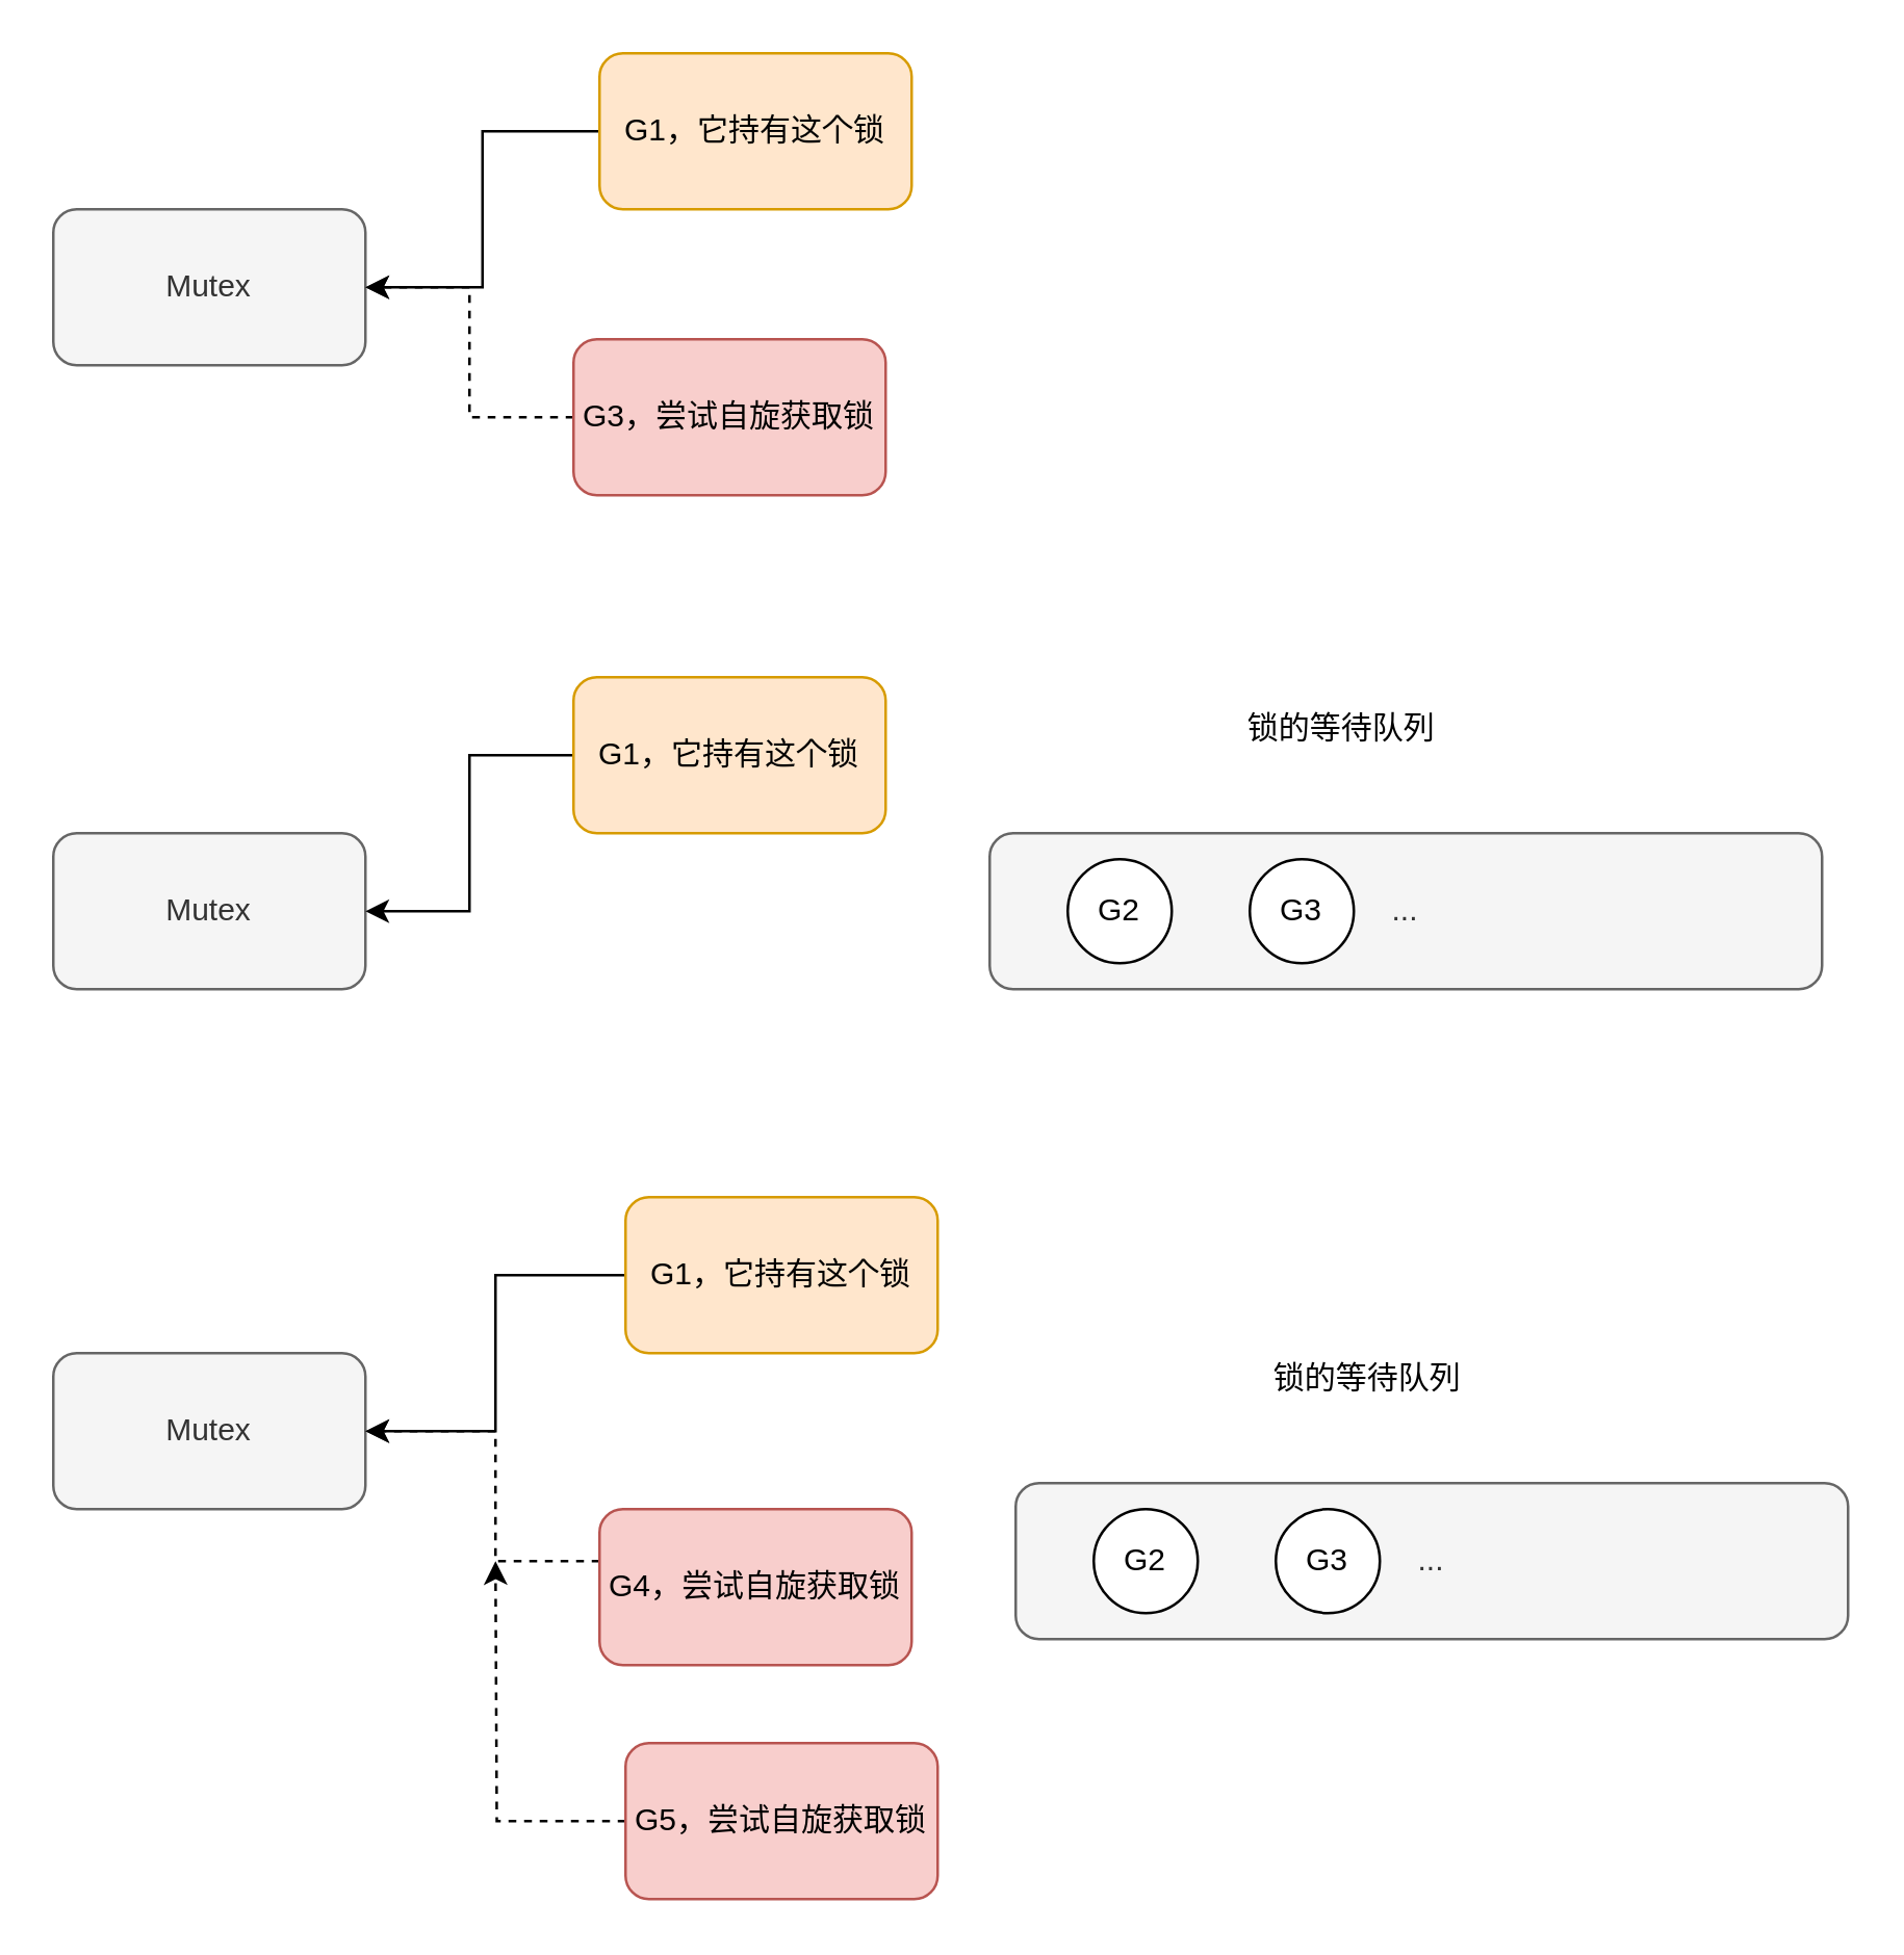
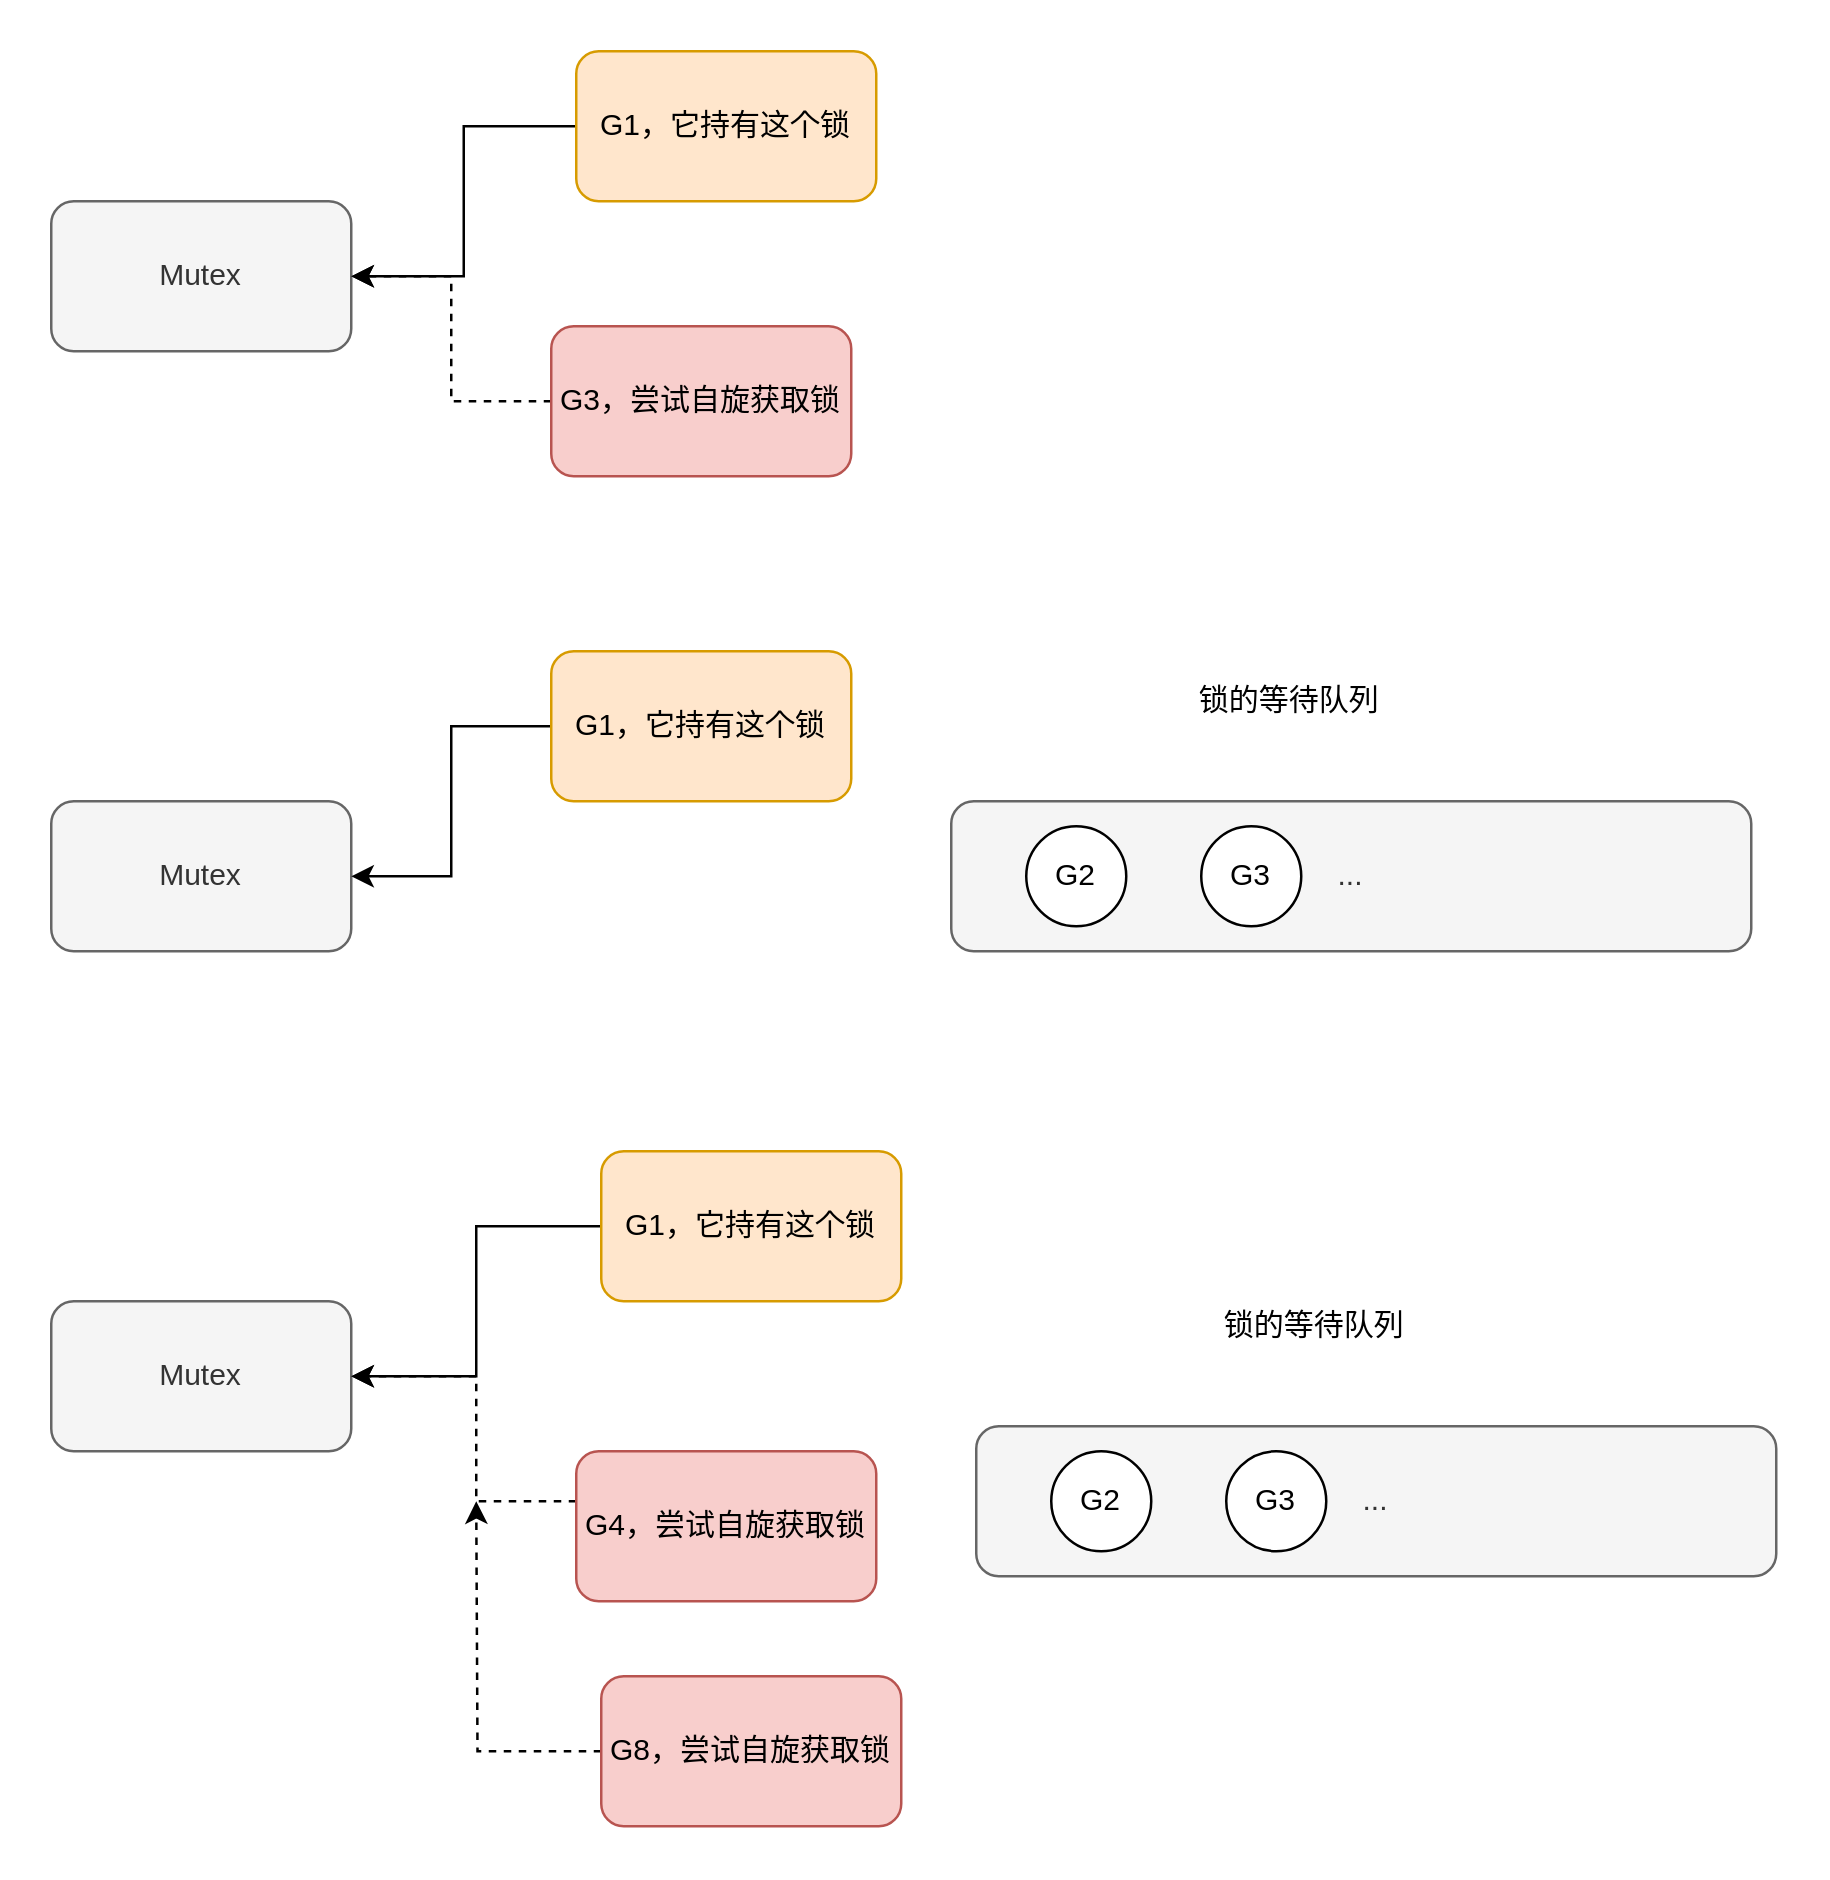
  <mxCell id="0" />
  <mxCell id="1" parent="0" />
  <mxCell id="2" value="Mutex" style="rounded=1;whiteSpace=wrap;html=1;fillColor=#f5f5f5;fontColor=#333333;strokeColor=#666666;" vertex="1" parent="1"><mxGeometry x="20" y="80" width="120" height="60" as="geometry" /></mxCell>
  <mxCell id="3" value="" style="edgeStyle=orthogonalEdgeStyle;rounded=0;orthogonalLoop=1;jettySize=auto;html=1;" edge="1" parent="1" source="4" target="2"><mxGeometry relative="1" as="geometry" /></mxCell>
  <mxCell id="4" value="G1，它持有这个锁" style="rounded=1;whiteSpace=wrap;html=1;fillColor=#ffe6cc;strokeColor=#d79b00;" vertex="1" parent="1"><mxGeometry x="230" y="20" width="120" height="60" as="geometry" /></mxCell>
  <mxCell id="5" value="" style="edgeStyle=orthogonalEdgeStyle;rounded=0;orthogonalLoop=1;jettySize=auto;html=1;dashed=1;" edge="1" parent="1" source="6" target="2"><mxGeometry relative="1" as="geometry"><Array as="points"><mxPoint x="180" y="160" /><mxPoint x="180" y="110" /></Array></mxGeometry></mxCell>
  <mxCell id="6" value="G3，尝试自旋获取锁" style="rounded=1;whiteSpace=wrap;html=1;fillColor=#f8cecc;strokeColor=#b85450;" vertex="1" parent="1"><mxGeometry x="220" y="130" width="120" height="60" as="geometry" /></mxCell>
  <mxCell id="7" value="Mutex" style="rounded=1;whiteSpace=wrap;html=1;fillColor=#f5f5f5;fontColor=#333333;strokeColor=#666666;" vertex="1" parent="1"><mxGeometry x="20" y="320" width="120" height="60" as="geometry" /></mxCell>
  <mxCell id="8" value="" style="edgeStyle=orthogonalEdgeStyle;rounded=0;orthogonalLoop=1;jettySize=auto;html=1;" edge="1" parent="1" source="9" target="7"><mxGeometry relative="1" as="geometry" /></mxCell>
  <mxCell id="9" value="G1，它持有这个锁" style="rounded=1;whiteSpace=wrap;html=1;fillColor=#ffe6cc;strokeColor=#d79b00;" vertex="1" parent="1"><mxGeometry x="220" y="260" width="120" height="60" as="geometry" /></mxCell>
  <mxCell id="10" value="..." style="rounded=1;whiteSpace=wrap;html=1;fillColor=#f5f5f5;fontColor=#333333;strokeColor=#666666;" vertex="1" parent="1"><mxGeometry x="380" y="320" width="320" height="60" as="geometry" /></mxCell>
  <mxCell id="11" value="G2" style="ellipse;whiteSpace=wrap;html=1;aspect=fixed;" vertex="1" parent="1"><mxGeometry x="410" y="330" width="40" height="40" as="geometry" /></mxCell>
  <mxCell id="12" value="G3" style="ellipse;whiteSpace=wrap;html=1;aspect=fixed;" vertex="1" parent="1"><mxGeometry x="480" y="330" width="40" height="40" as="geometry" /></mxCell>
  <mxCell id="13" value="锁的等待队列" style="text;html=1;align=center;verticalAlign=middle;resizable=0;points=[];autosize=1;strokeColor=none;fillColor=none;" vertex="1" parent="1"><mxGeometry x="470" y="270" width="90" height="20" as="geometry" /></mxCell>
  <mxCell id="14" value="..." style="rounded=1;whiteSpace=wrap;html=1;fillColor=#f5f5f5;fontColor=#333333;strokeColor=#666666;" vertex="1" parent="1"><mxGeometry x="390" y="570" width="320" height="60" as="geometry" /></mxCell>
  <mxCell id="15" value="G2" style="ellipse;whiteSpace=wrap;html=1;aspect=fixed;" vertex="1" parent="1"><mxGeometry x="420" y="580" width="40" height="40" as="geometry" /></mxCell>
  <mxCell id="16" value="G3" style="ellipse;whiteSpace=wrap;html=1;aspect=fixed;" vertex="1" parent="1"><mxGeometry x="490" y="580" width="40" height="40" as="geometry" /></mxCell>
  <mxCell id="17" value="锁的等待队列" style="text;html=1;align=center;verticalAlign=middle;resizable=0;points=[];autosize=1;strokeColor=none;fillColor=none;" vertex="1" parent="1"><mxGeometry x="480" y="520" width="90" height="20" as="geometry" /></mxCell>
  <mxCell id="18" value="Mutex" style="rounded=1;whiteSpace=wrap;html=1;fillColor=#f5f5f5;fontColor=#333333;strokeColor=#666666;" vertex="1" parent="1"><mxGeometry x="20" y="520" width="120" height="60" as="geometry" /></mxCell>
  <mxCell id="19" value="" style="edgeStyle=orthogonalEdgeStyle;rounded=0;orthogonalLoop=1;jettySize=auto;html=1;" edge="1" parent="1" source="20" target="18"><mxGeometry relative="1" as="geometry" /></mxCell>
  <mxCell id="20" value="G1，它持有这个锁" style="rounded=1;whiteSpace=wrap;html=1;fillColor=#ffe6cc;strokeColor=#d79b00;" vertex="1" parent="1"><mxGeometry x="240" y="460" width="120" height="60" as="geometry" /></mxCell>
  <mxCell id="21" value="" style="edgeStyle=orthogonalEdgeStyle;rounded=0;orthogonalLoop=1;jettySize=auto;html=1;dashed=1;" edge="1" parent="1" source="22" target="18"><mxGeometry relative="1" as="geometry"><Array as="points"><mxPoint x="190" y="600" /><mxPoint x="190" y="550" /></Array></mxGeometry></mxCell>
  <mxCell id="22" value="G4，尝试自旋获取锁" style="rounded=1;whiteSpace=wrap;html=1;fillColor=#f8cecc;strokeColor=#b85450;" vertex="1" parent="1"><mxGeometry x="230" y="580" width="120" height="60" as="geometry" /></mxCell>
  <mxCell id="23" style="edgeStyle=orthogonalEdgeStyle;rounded=0;orthogonalLoop=1;jettySize=auto;html=1;dashed=1;" edge="1" parent="1" source="24"><mxGeometry relative="1" as="geometry"><mxPoint x="190" y="600" as="targetPoint" /></mxGeometry></mxCell>
- <mxCell id="24" value="G5，尝试自旋获取锁" style="rounded=1;whiteSpace=wrap;html=1;fillColor=#f8cecc;strokeColor=#b85450;" vertex="1" parent="1"><mxGeometry x="240" y="670" width="120" height="60" as="geometry" /></mxCell>
+ <mxCell id="24" value="G8，尝试自旋获取锁" style="rounded=1;whiteSpace=wrap;html=1;fillColor=#f8cecc;strokeColor=#b85450;" vertex="1" parent="1"><mxGeometry x="240" y="670" width="120" height="60" as="geometry" /></mxCell>
